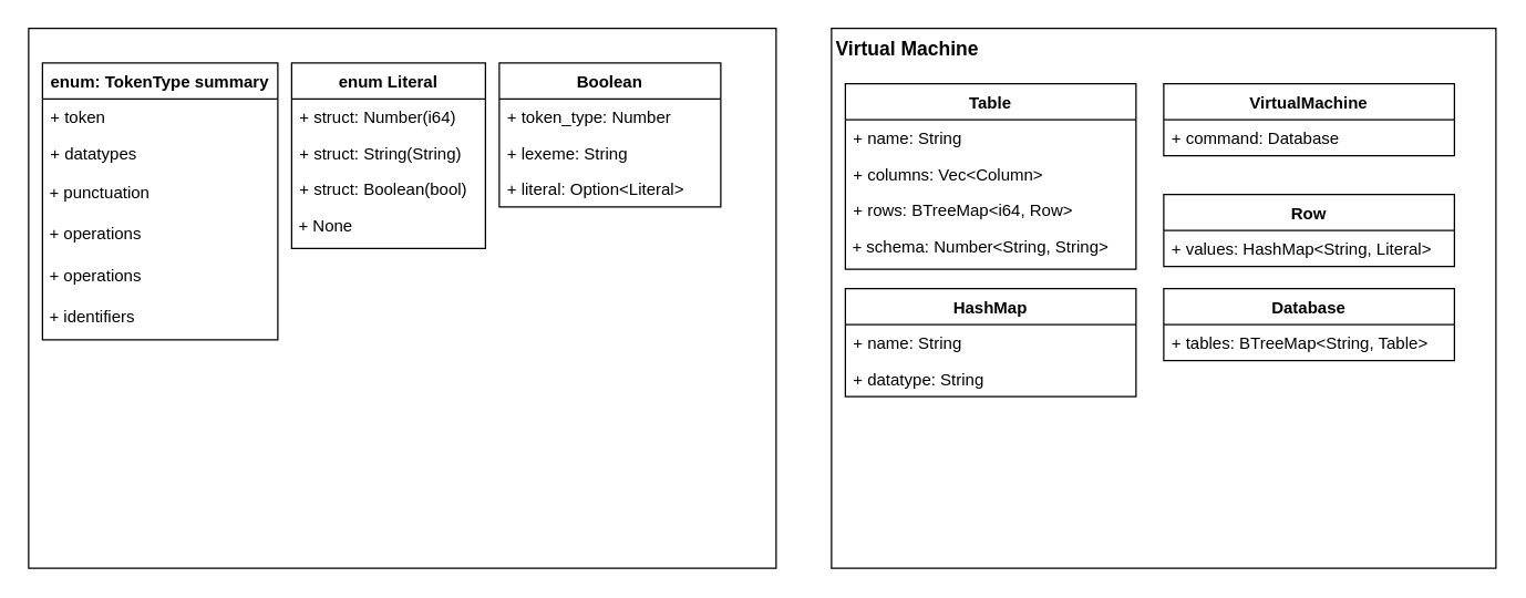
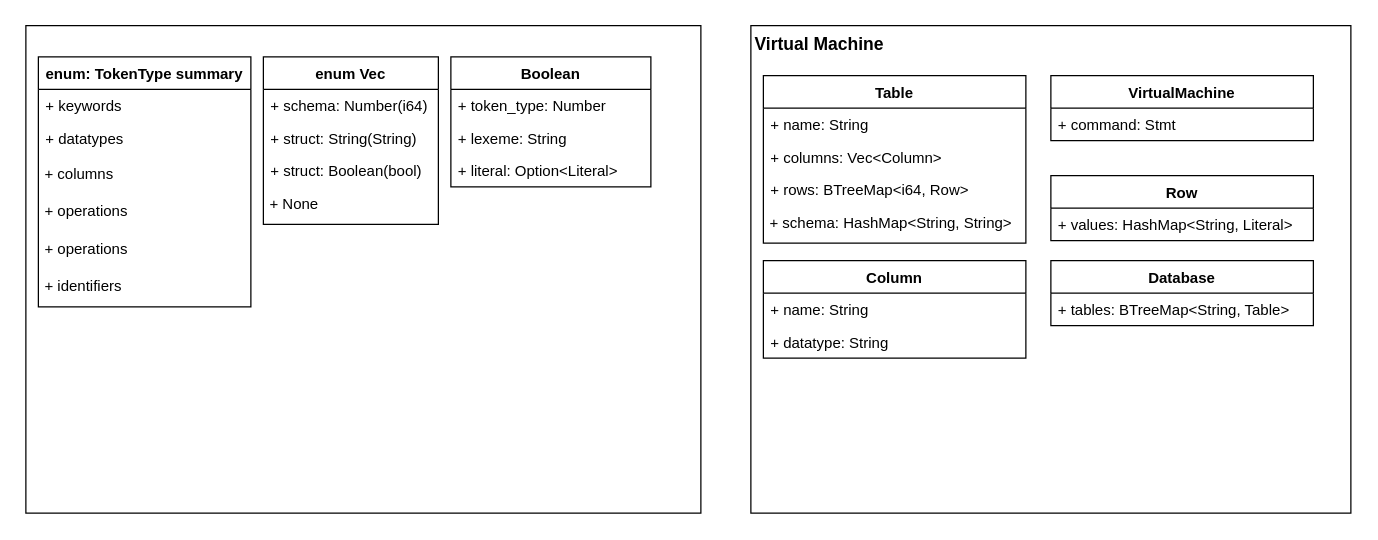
  <mxCell id="0" />
  <mxCell id="1" parent="0" />
  <mxCell id="2" value="" style="rounded=0;whiteSpace=wrap;html=1;" parent="1" vertex="1"><mxGeometry x="20" y="20" width="540" height="390" as="geometry" /></mxCell>
  <mxCell id="3" value="" style="rounded=0;whiteSpace=wrap;html=1;" parent="1" vertex="1"><mxGeometry x="600" y="20" width="480" height="390" as="geometry" /></mxCell>
  <mxCell id="4" value="&lt;b&gt;&lt;font style=&quot;font-size: 14px&quot;&gt;Virtual Machine&lt;/font&gt;&lt;/b&gt;" style="text;html=1;strokeColor=none;fillColor=none;align=center;verticalAlign=middle;whiteSpace=wrap;rounded=0;" parent="1" vertex="1"><mxGeometry x="600" y="25" width="110" height="20" as="geometry" /></mxCell>
  <mxCell id="5" value="enum: TokenType summary" style="swimlane;fontStyle=1;childLayout=stackLayout;horizontal=1;startSize=26;fillColor=none;horizontalStack=0;resizeParent=1;resizeParentMax=0;resizeLast=0;collapsible=1;marginBottom=0;" parent="1" vertex="1"><mxGeometry x="30" y="45" width="170" height="200" as="geometry" /></mxCell>
- <mxCell id="6" value="+ token" style="text;strokeColor=none;fillColor=none;align=left;verticalAlign=top;spacingLeft=4;spacingRight=4;overflow=hidden;rotatable=0;points=[[0,0.5],[1,0.5]];portConstraint=eastwest;" parent="5" vertex="1"><mxGeometry y="26" width="170" height="26" as="geometry" /></mxCell>
+ <mxCell id="6" value="+ keywords" style="text;strokeColor=none;fillColor=none;align=left;verticalAlign=top;spacingLeft=4;spacingRight=4;overflow=hidden;rotatable=0;points=[[0,0.5],[1,0.5]];portConstraint=eastwest;" parent="5" vertex="1"><mxGeometry y="26" width="170" height="26" as="geometry" /></mxCell>
  <mxCell id="7" value="+ datatypes" style="text;strokeColor=none;fillColor=none;align=left;verticalAlign=top;spacingLeft=4;spacingRight=4;overflow=hidden;rotatable=0;points=[[0,0.5],[1,0.5]];portConstraint=eastwest;" parent="5" vertex="1"><mxGeometry y="52" width="170" height="28" as="geometry" /></mxCell>
- <mxCell id="8" value="&amp;nbsp;+ punctuation" style="text;html=1;" parent="5" vertex="1"><mxGeometry y="80" width="170" height="30" as="geometry" /></mxCell>
+ <mxCell id="8" value="&amp;nbsp;+ columns" style="text;html=1;" parent="5" vertex="1"><mxGeometry y="80" width="170" height="30" as="geometry" /></mxCell>
  <mxCell id="9" value="&amp;nbsp;+ operations" style="text;html=1;" parent="5" vertex="1"><mxGeometry y="110" width="170" height="30" as="geometry" /></mxCell>
  <mxCell id="10" value="&amp;nbsp;+ operations" style="text;html=1;" parent="5" vertex="1"><mxGeometry y="140" width="170" height="30" as="geometry" /></mxCell>
  <mxCell id="11" value="&amp;nbsp;+ identifiers" style="text;html=1;" parent="5" vertex="1"><mxGeometry y="170" width="170" height="30" as="geometry" /></mxCell>
- <mxCell id="12" value="enum Literal" style="swimlane;fontStyle=1;childLayout=stackLayout;horizontal=1;startSize=26;fillColor=none;horizontalStack=0;resizeParent=1;resizeParentMax=0;resizeLast=0;collapsible=1;marginBottom=0;" parent="1" vertex="1"><mxGeometry x="210" y="45" width="140" height="134" as="geometry" /></mxCell>
- <mxCell id="13" value="+ struct: Number(i64)" style="text;strokeColor=none;fillColor=none;align=left;verticalAlign=top;spacingLeft=4;spacingRight=4;overflow=hidden;rotatable=0;points=[[0,0.5],[1,0.5]];portConstraint=eastwest;" parent="12" vertex="1"><mxGeometry y="26" width="140" height="26" as="geometry" /></mxCell>
+ <mxCell id="12" value="enum Vec" style="swimlane;fontStyle=1;childLayout=stackLayout;horizontal=1;startSize=26;fillColor=none;horizontalStack=0;resizeParent=1;resizeParentMax=0;resizeLast=0;collapsible=1;marginBottom=0;" parent="1" vertex="1"><mxGeometry x="210" y="45" width="140" height="134" as="geometry" /></mxCell>
+ <mxCell id="13" value="+ schema: Number(i64)" style="text;strokeColor=none;fillColor=none;align=left;verticalAlign=top;spacingLeft=4;spacingRight=4;overflow=hidden;rotatable=0;points=[[0,0.5],[1,0.5]];portConstraint=eastwest;" parent="12" vertex="1"><mxGeometry y="26" width="140" height="26" as="geometry" /></mxCell>
  <mxCell id="14" value="+ struct: String(String)" style="text;strokeColor=none;fillColor=none;align=left;verticalAlign=top;spacingLeft=4;spacingRight=4;overflow=hidden;rotatable=0;points=[[0,0.5],[1,0.5]];portConstraint=eastwest;" parent="12" vertex="1"><mxGeometry y="52" width="140" height="26" as="geometry" /></mxCell>
  <mxCell id="15" value="+ struct: Boolean(bool)" style="text;strokeColor=none;fillColor=none;align=left;verticalAlign=top;spacingLeft=4;spacingRight=4;overflow=hidden;rotatable=0;points=[[0,0.5],[1,0.5]];portConstraint=eastwest;" parent="12" vertex="1"><mxGeometry y="78" width="140" height="26" as="geometry" /></mxCell>
  <mxCell id="16" value="&amp;nbsp;+ None" style="text;html=1;" parent="12" vertex="1"><mxGeometry y="104" width="140" height="30" as="geometry" /></mxCell>
  <mxCell id="17" value="Boolean" style="swimlane;fontStyle=1;childLayout=stackLayout;horizontal=1;startSize=26;fillColor=none;horizontalStack=0;resizeParent=1;resizeParentMax=0;resizeLast=0;collapsible=1;marginBottom=0;" parent="1" vertex="1"><mxGeometry x="360" y="45" width="160" height="104" as="geometry" /></mxCell>
  <mxCell id="18" value="+ token_type: Number" style="text;strokeColor=none;fillColor=none;align=left;verticalAlign=top;spacingLeft=4;spacingRight=4;overflow=hidden;rotatable=0;points=[[0,0.5],[1,0.5]];portConstraint=eastwest;" parent="17" vertex="1"><mxGeometry y="26" width="160" height="26" as="geometry" /></mxCell>
  <mxCell id="19" value="+ lexeme: String" style="text;strokeColor=none;fillColor=none;align=left;verticalAlign=top;spacingLeft=4;spacingRight=4;overflow=hidden;rotatable=0;points=[[0,0.5],[1,0.5]];portConstraint=eastwest;" parent="17" vertex="1"><mxGeometry y="52" width="160" height="26" as="geometry" /></mxCell>
  <mxCell id="20" value="+ literal: Option&lt;Literal&gt;" style="text;strokeColor=none;fillColor=none;align=left;verticalAlign=top;spacingLeft=4;spacingRight=4;overflow=hidden;rotatable=0;points=[[0,0.5],[1,0.5]];portConstraint=eastwest;" parent="17" vertex="1"><mxGeometry y="78" width="160" height="26" as="geometry" /></mxCell>
  <mxCell id="21" value="Row" style="swimlane;fontStyle=1;childLayout=stackLayout;horizontal=1;startSize=26;fillColor=none;horizontalStack=0;resizeParent=1;resizeParentMax=0;resizeLast=0;collapsible=1;marginBottom=0;" parent="1" vertex="1"><mxGeometry x="840" y="140" width="210" height="52" as="geometry" /></mxCell>
  <mxCell id="22" value="+ values: HashMap&lt;String, Literal&gt;" style="text;strokeColor=none;fillColor=none;align=left;verticalAlign=top;spacingLeft=4;spacingRight=4;overflow=hidden;rotatable=0;points=[[0,0.5],[1,0.5]];portConstraint=eastwest;" parent="21" vertex="1"><mxGeometry y="26" width="210" height="26" as="geometry" /></mxCell>
- <mxCell id="23" value="HashMap" style="swimlane;fontStyle=1;childLayout=stackLayout;horizontal=1;startSize=26;fillColor=none;horizontalStack=0;resizeParent=1;resizeParentMax=0;resizeLast=0;collapsible=1;marginBottom=0;" parent="1" vertex="1"><mxGeometry x="610" y="208" width="210" height="78" as="geometry" /></mxCell>
+ <mxCell id="23" value="Column" style="swimlane;fontStyle=1;childLayout=stackLayout;horizontal=1;startSize=26;fillColor=none;horizontalStack=0;resizeParent=1;resizeParentMax=0;resizeLast=0;collapsible=1;marginBottom=0;" parent="1" vertex="1"><mxGeometry x="610" y="208" width="210" height="78" as="geometry" /></mxCell>
  <mxCell id="24" value="+ name: String" style="text;strokeColor=none;fillColor=none;align=left;verticalAlign=top;spacingLeft=4;spacingRight=4;overflow=hidden;rotatable=0;points=[[0,0.5],[1,0.5]];portConstraint=eastwest;" parent="23" vertex="1"><mxGeometry y="26" width="210" height="26" as="geometry" /></mxCell>
  <mxCell id="25" value="+ datatype: String" style="text;strokeColor=none;fillColor=none;align=left;verticalAlign=top;spacingLeft=4;spacingRight=4;overflow=hidden;rotatable=0;points=[[0,0.5],[1,0.5]];portConstraint=eastwest;" parent="23" vertex="1"><mxGeometry y="52" width="210" height="26" as="geometry" /></mxCell>
  <mxCell id="26" value="Table" style="swimlane;fontStyle=1;childLayout=stackLayout;horizontal=1;startSize=26;fillColor=none;horizontalStack=0;resizeParent=1;resizeParentMax=0;resizeLast=0;collapsible=1;marginBottom=0;" parent="1" vertex="1"><mxGeometry x="610" y="60" width="210" height="134" as="geometry" /></mxCell>
  <mxCell id="27" value="+ name: String" style="text;strokeColor=none;fillColor=none;align=left;verticalAlign=top;spacingLeft=4;spacingRight=4;overflow=hidden;rotatable=0;points=[[0,0.5],[1,0.5]];portConstraint=eastwest;" parent="26" vertex="1"><mxGeometry y="26" width="210" height="26" as="geometry" /></mxCell>
  <mxCell id="28" value="+ columns: Vec&lt;Column&gt;" style="text;strokeColor=none;fillColor=none;align=left;verticalAlign=top;spacingLeft=4;spacingRight=4;overflow=hidden;rotatable=0;points=[[0,0.5],[1,0.5]];portConstraint=eastwest;fontStyle=0" parent="26" vertex="1"><mxGeometry y="52" width="210" height="26" as="geometry" /></mxCell>
  <mxCell id="29" value="+ rows: BTreeMap&lt;i64, Row&gt;" style="text;strokeColor=none;fillColor=none;align=left;verticalAlign=top;spacingLeft=4;spacingRight=4;overflow=hidden;rotatable=0;points=[[0,0.5],[1,0.5]];portConstraint=eastwest;" parent="26" vertex="1"><mxGeometry y="78" width="210" height="26" as="geometry" /></mxCell>
- <mxCell id="30" value="&amp;nbsp;+ schema: Number&amp;lt;String, String&amp;gt;" style="text;html=1;" parent="26" vertex="1"><mxGeometry y="104" width="210" height="30" as="geometry" /></mxCell>
+ <mxCell id="30" value="&amp;nbsp;+ schema: HashMap&amp;lt;String, String&amp;gt;" style="text;html=1;" parent="26" vertex="1"><mxGeometry y="104" width="210" height="30" as="geometry" /></mxCell>
  <mxCell id="31" value="Database" style="swimlane;fontStyle=1;childLayout=stackLayout;horizontal=1;startSize=26;fillColor=none;horizontalStack=0;resizeParent=1;resizeParentMax=0;resizeLast=0;collapsible=1;marginBottom=0;" parent="1" vertex="1"><mxGeometry x="840" y="208" width="210" height="52" as="geometry" /></mxCell>
  <mxCell id="32" value="+ tables: BTreeMap&lt;String, Table&gt;" style="text;strokeColor=none;fillColor=none;align=left;verticalAlign=top;spacingLeft=4;spacingRight=4;overflow=hidden;rotatable=0;points=[[0,0.5],[1,0.5]];portConstraint=eastwest;" parent="31" vertex="1"><mxGeometry y="26" width="210" height="26" as="geometry" /></mxCell>
  <mxCell id="33" value="VirtualMachine" style="swimlane;fontStyle=1;childLayout=stackLayout;horizontal=1;startSize=26;fillColor=none;horizontalStack=0;resizeParent=1;resizeParentMax=0;resizeLast=0;collapsible=1;marginBottom=0;" parent="1" vertex="1"><mxGeometry x="840" y="60" width="210" height="52" as="geometry" /></mxCell>
- <mxCell id="34" value="+ command: Database" style="text;strokeColor=none;fillColor=none;align=left;verticalAlign=top;spacingLeft=4;spacingRight=4;overflow=hidden;rotatable=0;points=[[0,0.5],[1,0.5]];portConstraint=eastwest;" parent="33" vertex="1"><mxGeometry y="26" width="210" height="26" as="geometry" /></mxCell>
+ <mxCell id="34" value="+ command: Stmt" style="text;strokeColor=none;fillColor=none;align=left;verticalAlign=top;spacingLeft=4;spacingRight=4;overflow=hidden;rotatable=0;points=[[0,0.5],[1,0.5]];portConstraint=eastwest;" parent="33" vertex="1"><mxGeometry y="26" width="210" height="26" as="geometry" /></mxCell>
